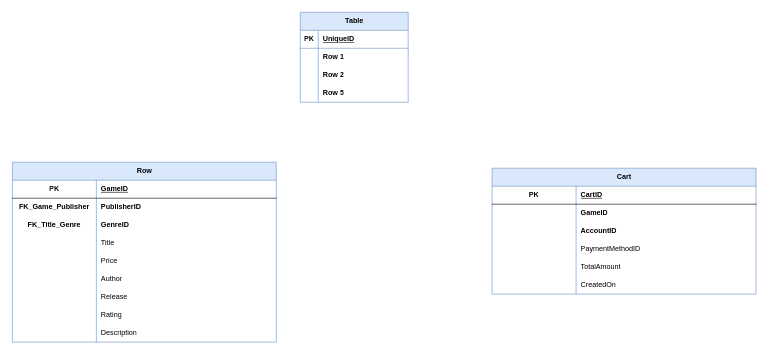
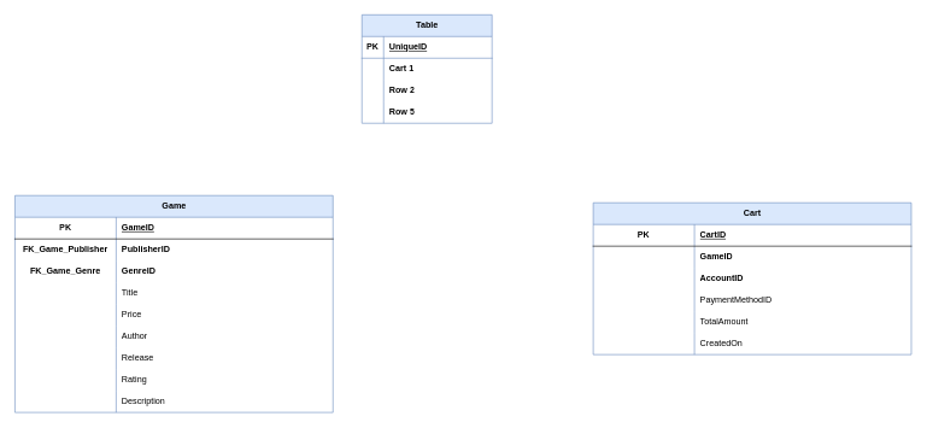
  <mxCell id="0" />
  <mxCell id="1" parent="0" />
- <mxCell id="2" value="Row" style="shape=table;startSize=30;container=1;collapsible=1;childLayout=tableLayout;fixedRows=1;rowLines=0;fontStyle=1;align=center;resizeLast=1;html=1;fillColor=#dae8fc;strokeColor=#6c8ebf;" vertex="1" parent="1"><mxGeometry x="20" y="270" width="440" height="300" as="geometry" /></mxCell>
+ <mxCell id="2" value="Game" style="shape=table;startSize=30;container=1;collapsible=1;childLayout=tableLayout;fixedRows=1;rowLines=0;fontStyle=1;align=center;resizeLast=1;html=1;fillColor=#dae8fc;strokeColor=#6c8ebf;" vertex="1" parent="1"><mxGeometry x="20" y="270" width="440" height="300" as="geometry" /></mxCell>
  <mxCell id="3" value="" style="shape=tableRow;horizontal=0;startSize=0;swimlaneHead=0;swimlaneBody=0;fillColor=none;collapsible=0;dropTarget=0;points=[[0,0.5],[1,0.5]];portConstraint=eastwest;top=0;left=0;right=0;bottom=1;" vertex="1" parent="2"><mxGeometry y="30" width="440" height="30" as="geometry" /></mxCell>
  <mxCell id="4" value="PK" style="shape=partialRectangle;connectable=0;fillColor=none;top=0;left=0;bottom=0;right=0;fontStyle=1;overflow=hidden;whiteSpace=wrap;html=1;" vertex="1" parent="3"><mxGeometry width="140" height="30" as="geometry"><mxRectangle width="140" height="30" as="alternateBounds" /></mxGeometry></mxCell>
  <mxCell id="5" value="GameID" style="shape=partialRectangle;connectable=0;fillColor=none;top=0;left=0;bottom=0;right=0;align=left;spacingLeft=6;fontStyle=5;overflow=hidden;whiteSpace=wrap;html=1;" vertex="1" parent="3"><mxGeometry x="140" width="300" height="30" as="geometry"><mxRectangle width="300" height="30" as="alternateBounds" /></mxGeometry></mxCell>
  <mxCell id="6" value="" style="shape=tableRow;horizontal=0;startSize=0;swimlaneHead=0;swimlaneBody=0;fillColor=none;collapsible=0;dropTarget=0;points=[[0,0.5],[1,0.5]];portConstraint=eastwest;top=0;left=0;right=0;bottom=0;" vertex="1" parent="2"><mxGeometry y="60" width="440" height="30" as="geometry" /></mxCell>
  <mxCell id="7" value="FK_Game_Publisher" style="shape=partialRectangle;connectable=0;fillColor=none;top=0;left=0;bottom=0;right=0;editable=1;overflow=hidden;whiteSpace=wrap;html=1;fontStyle=1" vertex="1" parent="6"><mxGeometry width="140" height="30" as="geometry"><mxRectangle width="140" height="30" as="alternateBounds" /></mxGeometry></mxCell>
  <mxCell id="8" value="&lt;b&gt;PublisherID&lt;/b&gt;" style="shape=partialRectangle;connectable=0;fillColor=none;top=0;left=0;bottom=0;right=0;align=left;spacingLeft=6;overflow=hidden;whiteSpace=wrap;html=1;" vertex="1" parent="6"><mxGeometry x="140" width="300" height="30" as="geometry"><mxRectangle width="300" height="30" as="alternateBounds" /></mxGeometry></mxCell>
  <mxCell id="9" value="" style="shape=tableRow;horizontal=0;startSize=0;swimlaneHead=0;swimlaneBody=0;fillColor=none;collapsible=0;dropTarget=0;points=[[0,0.5],[1,0.5]];portConstraint=eastwest;top=0;left=0;right=0;bottom=0;" vertex="1" parent="2"><mxGeometry y="90" width="440" height="30" as="geometry" /></mxCell>
- <mxCell id="10" value="FK_Title_Genre" style="shape=partialRectangle;connectable=0;fillColor=none;top=0;left=0;bottom=0;right=0;editable=1;overflow=hidden;whiteSpace=wrap;html=1;fontStyle=1" vertex="1" parent="9"><mxGeometry width="140" height="30" as="geometry"><mxRectangle width="140" height="30" as="alternateBounds" /></mxGeometry></mxCell>
+ <mxCell id="10" value="FK_Game_Genre" style="shape=partialRectangle;connectable=0;fillColor=none;top=0;left=0;bottom=0;right=0;editable=1;overflow=hidden;whiteSpace=wrap;html=1;fontStyle=1" vertex="1" parent="9"><mxGeometry width="140" height="30" as="geometry"><mxRectangle width="140" height="30" as="alternateBounds" /></mxGeometry></mxCell>
  <mxCell id="11" value="&lt;b&gt;GenreID&lt;/b&gt;" style="shape=partialRectangle;connectable=0;fillColor=none;top=0;left=0;bottom=0;right=0;align=left;spacingLeft=6;overflow=hidden;whiteSpace=wrap;html=1;" vertex="1" parent="9"><mxGeometry x="140" width="300" height="30" as="geometry"><mxRectangle width="300" height="30" as="alternateBounds" /></mxGeometry></mxCell>
  <mxCell id="12" value="" style="shape=tableRow;horizontal=0;startSize=0;swimlaneHead=0;swimlaneBody=0;fillColor=none;collapsible=0;dropTarget=0;points=[[0,0.5],[1,0.5]];portConstraint=eastwest;top=0;left=0;right=0;bottom=0;" vertex="1" parent="2"><mxGeometry y="120" width="440" height="30" as="geometry" /></mxCell>
  <mxCell id="13" value="" style="shape=partialRectangle;connectable=0;fillColor=none;top=0;left=0;bottom=0;right=0;editable=1;overflow=hidden;whiteSpace=wrap;html=1;" vertex="1" parent="12"><mxGeometry width="140" height="30" as="geometry"><mxRectangle width="140" height="30" as="alternateBounds" /></mxGeometry></mxCell>
  <mxCell id="14" value="Title" style="shape=partialRectangle;connectable=0;fillColor=none;top=0;left=0;bottom=0;right=0;align=left;spacingLeft=6;overflow=hidden;whiteSpace=wrap;html=1;" vertex="1" parent="12"><mxGeometry x="140" width="300" height="30" as="geometry"><mxRectangle width="300" height="30" as="alternateBounds" /></mxGeometry></mxCell>
  <mxCell id="15" style="shape=tableRow;horizontal=0;startSize=0;swimlaneHead=0;swimlaneBody=0;fillColor=none;collapsible=0;dropTarget=0;points=[[0,0.5],[1,0.5]];portConstraint=eastwest;top=0;left=0;right=0;bottom=0;" vertex="1" parent="2"><mxGeometry y="150" width="440" height="30" as="geometry" /></mxCell>
  <mxCell id="16" style="shape=partialRectangle;connectable=0;fillColor=none;top=0;left=0;bottom=0;right=0;editable=1;overflow=hidden;whiteSpace=wrap;html=1;" vertex="1" parent="15"><mxGeometry width="140" height="30" as="geometry"><mxRectangle width="140" height="30" as="alternateBounds" /></mxGeometry></mxCell>
  <mxCell id="17" value="Price" style="shape=partialRectangle;connectable=0;fillColor=none;top=0;left=0;bottom=0;right=0;align=left;spacingLeft=6;overflow=hidden;whiteSpace=wrap;html=1;" vertex="1" parent="15"><mxGeometry x="140" width="300" height="30" as="geometry"><mxRectangle width="300" height="30" as="alternateBounds" /></mxGeometry></mxCell>
  <mxCell id="18" style="shape=tableRow;horizontal=0;startSize=0;swimlaneHead=0;swimlaneBody=0;fillColor=none;collapsible=0;dropTarget=0;points=[[0,0.5],[1,0.5]];portConstraint=eastwest;top=0;left=0;right=0;bottom=0;" vertex="1" parent="2"><mxGeometry y="180" width="440" height="30" as="geometry" /></mxCell>
  <mxCell id="19" style="shape=partialRectangle;connectable=0;fillColor=none;top=0;left=0;bottom=0;right=0;editable=1;overflow=hidden;whiteSpace=wrap;html=1;" vertex="1" parent="18"><mxGeometry width="140" height="30" as="geometry"><mxRectangle width="140" height="30" as="alternateBounds" /></mxGeometry></mxCell>
  <mxCell id="20" value="Author" style="shape=partialRectangle;connectable=0;fillColor=none;top=0;left=0;bottom=0;right=0;align=left;spacingLeft=6;overflow=hidden;whiteSpace=wrap;html=1;" vertex="1" parent="18"><mxGeometry x="140" width="300" height="30" as="geometry"><mxRectangle width="300" height="30" as="alternateBounds" /></mxGeometry></mxCell>
  <mxCell id="21" style="shape=tableRow;horizontal=0;startSize=0;swimlaneHead=0;swimlaneBody=0;fillColor=none;collapsible=0;dropTarget=0;points=[[0,0.5],[1,0.5]];portConstraint=eastwest;top=0;left=0;right=0;bottom=0;" vertex="1" parent="2"><mxGeometry y="210" width="440" height="30" as="geometry" /></mxCell>
  <mxCell id="22" style="shape=partialRectangle;connectable=0;fillColor=none;top=0;left=0;bottom=0;right=0;editable=1;overflow=hidden;whiteSpace=wrap;html=1;" vertex="1" parent="21"><mxGeometry width="140" height="30" as="geometry"><mxRectangle width="140" height="30" as="alternateBounds" /></mxGeometry></mxCell>
  <mxCell id="23" value="Release" style="shape=partialRectangle;connectable=0;fillColor=none;top=0;left=0;bottom=0;right=0;align=left;spacingLeft=6;overflow=hidden;whiteSpace=wrap;html=1;" vertex="1" parent="21"><mxGeometry x="140" width="300" height="30" as="geometry"><mxRectangle width="300" height="30" as="alternateBounds" /></mxGeometry></mxCell>
  <mxCell id="24" style="shape=tableRow;horizontal=0;startSize=0;swimlaneHead=0;swimlaneBody=0;fillColor=none;collapsible=0;dropTarget=0;points=[[0,0.5],[1,0.5]];portConstraint=eastwest;top=0;left=0;right=0;bottom=0;" vertex="1" parent="2"><mxGeometry y="240" width="440" height="30" as="geometry" /></mxCell>
  <mxCell id="25" style="shape=partialRectangle;connectable=0;fillColor=none;top=0;left=0;bottom=0;right=0;editable=1;overflow=hidden;whiteSpace=wrap;html=1;" vertex="1" parent="24"><mxGeometry width="140" height="30" as="geometry"><mxRectangle width="140" height="30" as="alternateBounds" /></mxGeometry></mxCell>
  <mxCell id="26" value="Rating" style="shape=partialRectangle;connectable=0;fillColor=none;top=0;left=0;bottom=0;right=0;align=left;spacingLeft=6;overflow=hidden;whiteSpace=wrap;html=1;" vertex="1" parent="24"><mxGeometry x="140" width="300" height="30" as="geometry"><mxRectangle width="300" height="30" as="alternateBounds" /></mxGeometry></mxCell>
  <mxCell id="27" style="shape=tableRow;horizontal=0;startSize=0;swimlaneHead=0;swimlaneBody=0;fillColor=none;collapsible=0;dropTarget=0;points=[[0,0.5],[1,0.5]];portConstraint=eastwest;top=0;left=0;right=0;bottom=0;" vertex="1" parent="2"><mxGeometry y="270" width="440" height="30" as="geometry" /></mxCell>
  <mxCell id="28" style="shape=partialRectangle;connectable=0;fillColor=none;top=0;left=0;bottom=0;right=0;editable=1;overflow=hidden;whiteSpace=wrap;html=1;" vertex="1" parent="27"><mxGeometry width="140" height="30" as="geometry"><mxRectangle width="140" height="30" as="alternateBounds" /></mxGeometry></mxCell>
  <mxCell id="29" value="Description" style="shape=partialRectangle;connectable=0;fillColor=none;top=0;left=0;bottom=0;right=0;align=left;spacingLeft=6;overflow=hidden;whiteSpace=wrap;html=1;" vertex="1" parent="27"><mxGeometry x="140" width="300" height="30" as="geometry"><mxRectangle width="300" height="30" as="alternateBounds" /></mxGeometry></mxCell>
  <mxCell id="30" value="Cart" style="shape=table;startSize=30;container=1;collapsible=1;childLayout=tableLayout;fixedRows=1;rowLines=0;fontStyle=1;align=center;resizeLast=1;html=1;fillColor=#dae8fc;strokeColor=#6c8ebf;" vertex="1" parent="1"><mxGeometry x="820" y="280" width="440" height="210" as="geometry" /></mxCell>
  <mxCell id="31" value="" style="shape=tableRow;horizontal=0;startSize=0;swimlaneHead=0;swimlaneBody=0;fillColor=none;collapsible=0;dropTarget=0;points=[[0,0.5],[1,0.5]];portConstraint=eastwest;top=0;left=0;right=0;bottom=1;" vertex="1" parent="30"><mxGeometry y="30" width="440" height="30" as="geometry" /></mxCell>
  <mxCell id="32" value="PK" style="shape=partialRectangle;connectable=0;fillColor=none;top=0;left=0;bottom=0;right=0;fontStyle=1;overflow=hidden;whiteSpace=wrap;html=1;" vertex="1" parent="31"><mxGeometry width="140" height="30" as="geometry"><mxRectangle width="140" height="30" as="alternateBounds" /></mxGeometry></mxCell>
  <mxCell id="33" value="CartID" style="shape=partialRectangle;connectable=0;fillColor=none;top=0;left=0;bottom=0;right=0;align=left;spacingLeft=6;fontStyle=5;overflow=hidden;whiteSpace=wrap;html=1;" vertex="1" parent="31"><mxGeometry x="140" width="300" height="30" as="geometry"><mxRectangle width="300" height="30" as="alternateBounds" /></mxGeometry></mxCell>
  <mxCell id="34" value="" style="shape=tableRow;horizontal=0;startSize=0;swimlaneHead=0;swimlaneBody=0;fillColor=none;collapsible=0;dropTarget=0;points=[[0,0.5],[1,0.5]];portConstraint=eastwest;top=0;left=0;right=0;bottom=0;" vertex="1" parent="30"><mxGeometry y="60" width="440" height="30" as="geometry" /></mxCell>
  <mxCell id="35" value="" style="shape=partialRectangle;connectable=0;fillColor=none;top=0;left=0;bottom=0;right=0;editable=1;overflow=hidden;whiteSpace=wrap;html=1;fontStyle=1" vertex="1" parent="34"><mxGeometry width="140" height="30" as="geometry"><mxRectangle width="140" height="30" as="alternateBounds" /></mxGeometry></mxCell>
  <mxCell id="36" value="&lt;b&gt;GameID&lt;/b&gt;" style="shape=partialRectangle;connectable=0;fillColor=none;top=0;left=0;bottom=0;right=0;align=left;spacingLeft=6;overflow=hidden;whiteSpace=wrap;html=1;" vertex="1" parent="34"><mxGeometry x="140" width="300" height="30" as="geometry"><mxRectangle width="300" height="30" as="alternateBounds" /></mxGeometry></mxCell>
  <mxCell id="37" value="" style="shape=tableRow;horizontal=0;startSize=0;swimlaneHead=0;swimlaneBody=0;fillColor=none;collapsible=0;dropTarget=0;points=[[0,0.5],[1,0.5]];portConstraint=eastwest;top=0;left=0;right=0;bottom=0;" vertex="1" parent="30"><mxGeometry y="90" width="440" height="30" as="geometry" /></mxCell>
  <mxCell id="38" value="" style="shape=partialRectangle;connectable=0;fillColor=none;top=0;left=0;bottom=0;right=0;editable=1;overflow=hidden;whiteSpace=wrap;html=1;fontStyle=1" vertex="1" parent="37"><mxGeometry width="140" height="30" as="geometry"><mxRectangle width="140" height="30" as="alternateBounds" /></mxGeometry></mxCell>
  <mxCell id="39" value="&lt;b&gt;AccountID&lt;/b&gt;" style="shape=partialRectangle;connectable=0;fillColor=none;top=0;left=0;bottom=0;right=0;align=left;spacingLeft=6;overflow=hidden;whiteSpace=wrap;html=1;" vertex="1" parent="37"><mxGeometry x="140" width="300" height="30" as="geometry"><mxRectangle width="300" height="30" as="alternateBounds" /></mxGeometry></mxCell>
  <mxCell id="40" value="" style="shape=tableRow;horizontal=0;startSize=0;swimlaneHead=0;swimlaneBody=0;fillColor=none;collapsible=0;dropTarget=0;points=[[0,0.5],[1,0.5]];portConstraint=eastwest;top=0;left=0;right=0;bottom=0;" vertex="1" parent="30"><mxGeometry y="120" width="440" height="30" as="geometry" /></mxCell>
  <mxCell id="41" value="" style="shape=partialRectangle;connectable=0;fillColor=none;top=0;left=0;bottom=0;right=0;editable=1;overflow=hidden;whiteSpace=wrap;html=1;" vertex="1" parent="40"><mxGeometry width="140" height="30" as="geometry"><mxRectangle width="140" height="30" as="alternateBounds" /></mxGeometry></mxCell>
  <mxCell id="42" value="PaymentMethodID" style="shape=partialRectangle;connectable=0;fillColor=none;top=0;left=0;bottom=0;right=0;align=left;spacingLeft=6;overflow=hidden;whiteSpace=wrap;html=1;" vertex="1" parent="40"><mxGeometry x="140" width="300" height="30" as="geometry"><mxRectangle width="300" height="30" as="alternateBounds" /></mxGeometry></mxCell>
  <mxCell id="43" style="shape=tableRow;horizontal=0;startSize=0;swimlaneHead=0;swimlaneBody=0;fillColor=none;collapsible=0;dropTarget=0;points=[[0,0.5],[1,0.5]];portConstraint=eastwest;top=0;left=0;right=0;bottom=0;" vertex="1" parent="30"><mxGeometry y="150" width="440" height="30" as="geometry" /></mxCell>
  <mxCell id="44" style="shape=partialRectangle;connectable=0;fillColor=none;top=0;left=0;bottom=0;right=0;editable=1;overflow=hidden;whiteSpace=wrap;html=1;" vertex="1" parent="43"><mxGeometry width="140" height="30" as="geometry"><mxRectangle width="140" height="30" as="alternateBounds" /></mxGeometry></mxCell>
  <mxCell id="45" value="TotalAmount" style="shape=partialRectangle;connectable=0;fillColor=none;top=0;left=0;bottom=0;right=0;align=left;spacingLeft=6;overflow=hidden;whiteSpace=wrap;html=1;" vertex="1" parent="43"><mxGeometry x="140" width="300" height="30" as="geometry"><mxRectangle width="300" height="30" as="alternateBounds" /></mxGeometry></mxCell>
  <mxCell id="46" style="shape=tableRow;horizontal=0;startSize=0;swimlaneHead=0;swimlaneBody=0;fillColor=none;collapsible=0;dropTarget=0;points=[[0,0.5],[1,0.5]];portConstraint=eastwest;top=0;left=0;right=0;bottom=0;" vertex="1" parent="30"><mxGeometry y="180" width="440" height="30" as="geometry" /></mxCell>
  <mxCell id="47" style="shape=partialRectangle;connectable=0;fillColor=none;top=0;left=0;bottom=0;right=0;editable=1;overflow=hidden;whiteSpace=wrap;html=1;" vertex="1" parent="46"><mxGeometry width="140" height="30" as="geometry"><mxRectangle width="140" height="30" as="alternateBounds" /></mxGeometry></mxCell>
  <mxCell id="48" value="CreatedOn" style="shape=partialRectangle;connectable=0;fillColor=none;top=0;left=0;bottom=0;right=0;align=left;spacingLeft=6;overflow=hidden;whiteSpace=wrap;html=1;" vertex="1" parent="46"><mxGeometry x="140" width="300" height="30" as="geometry"><mxRectangle width="300" height="30" as="alternateBounds" /></mxGeometry></mxCell>
  <mxCell id="49" value="Table" style="shape=table;startSize=30;container=1;collapsible=1;childLayout=tableLayout;fixedRows=1;rowLines=0;fontStyle=1;align=center;resizeLast=1;html=1;strokeColor=#6c8ebf;verticalAlign=middle;fontFamily=Helvetica;fontSize=12;fontColor=default;fillColor=#dae8fc;" vertex="1" parent="1"><mxGeometry x="500" y="20" width="180" height="150" as="geometry" /></mxCell>
  <mxCell id="50" value="" style="shape=tableRow;horizontal=0;startSize=0;swimlaneHead=0;swimlaneBody=0;fillColor=none;collapsible=0;dropTarget=0;points=[[0,0.5],[1,0.5]];portConstraint=eastwest;top=0;left=0;right=0;bottom=1;strokeColor=#6c8ebf;align=center;verticalAlign=middle;fontFamily=Helvetica;fontSize=12;fontColor=default;fontStyle=1;" vertex="1" parent="49"><mxGeometry y="30" width="180" height="30" as="geometry" /></mxCell>
  <mxCell id="51" value="PK" style="shape=partialRectangle;connectable=0;fillColor=none;top=0;left=0;bottom=0;right=0;fontStyle=1;overflow=hidden;whiteSpace=wrap;html=1;strokeColor=#6c8ebf;align=center;verticalAlign=middle;fontFamily=Helvetica;fontSize=12;fontColor=default;" vertex="1" parent="50"><mxGeometry width="30" height="30" as="geometry"><mxRectangle width="30" height="30" as="alternateBounds" /></mxGeometry></mxCell>
  <mxCell id="52" value="UniqueID" style="shape=partialRectangle;connectable=0;fillColor=none;top=0;left=0;bottom=0;right=0;align=left;spacingLeft=6;fontStyle=5;overflow=hidden;whiteSpace=wrap;html=1;strokeColor=#6c8ebf;verticalAlign=middle;fontFamily=Helvetica;fontSize=12;fontColor=default;" vertex="1" parent="50"><mxGeometry x="30" width="150" height="30" as="geometry"><mxRectangle width="150" height="30" as="alternateBounds" /></mxGeometry></mxCell>
  <mxCell id="53" value="" style="shape=tableRow;horizontal=0;startSize=0;swimlaneHead=0;swimlaneBody=0;fillColor=none;collapsible=0;dropTarget=0;points=[[0,0.5],[1,0.5]];portConstraint=eastwest;top=0;left=0;right=0;bottom=0;strokeColor=#6c8ebf;align=center;verticalAlign=middle;fontFamily=Helvetica;fontSize=12;fontColor=default;fontStyle=1;" vertex="1" parent="49"><mxGeometry y="60" width="180" height="30" as="geometry" /></mxCell>
  <mxCell id="54" value="" style="shape=partialRectangle;connectable=0;fillColor=none;top=0;left=0;bottom=0;right=0;editable=1;overflow=hidden;whiteSpace=wrap;html=1;strokeColor=#6c8ebf;align=center;verticalAlign=middle;fontFamily=Helvetica;fontSize=12;fontColor=default;fontStyle=1;" vertex="1" parent="53"><mxGeometry width="30" height="30" as="geometry"><mxRectangle width="30" height="30" as="alternateBounds" /></mxGeometry></mxCell>
- <mxCell id="55" value="Row 1" style="shape=partialRectangle;connectable=0;fillColor=none;top=0;left=0;bottom=0;right=0;align=left;spacingLeft=6;overflow=hidden;whiteSpace=wrap;html=1;strokeColor=#6c8ebf;verticalAlign=middle;fontFamily=Helvetica;fontSize=12;fontColor=default;fontStyle=1;" vertex="1" parent="53"><mxGeometry x="30" width="150" height="30" as="geometry"><mxRectangle width="150" height="30" as="alternateBounds" /></mxGeometry></mxCell>
+ <mxCell id="55" value="Cart 1" style="shape=partialRectangle;connectable=0;fillColor=none;top=0;left=0;bottom=0;right=0;align=left;spacingLeft=6;overflow=hidden;whiteSpace=wrap;html=1;strokeColor=#6c8ebf;verticalAlign=middle;fontFamily=Helvetica;fontSize=12;fontColor=default;fontStyle=1;" vertex="1" parent="53"><mxGeometry x="30" width="150" height="30" as="geometry"><mxRectangle width="150" height="30" as="alternateBounds" /></mxGeometry></mxCell>
  <mxCell id="56" value="" style="shape=tableRow;horizontal=0;startSize=0;swimlaneHead=0;swimlaneBody=0;fillColor=none;collapsible=0;dropTarget=0;points=[[0,0.5],[1,0.5]];portConstraint=eastwest;top=0;left=0;right=0;bottom=0;strokeColor=#6c8ebf;align=center;verticalAlign=middle;fontFamily=Helvetica;fontSize=12;fontColor=default;fontStyle=1;" vertex="1" parent="49"><mxGeometry y="90" width="180" height="30" as="geometry" /></mxCell>
  <mxCell id="57" value="" style="shape=partialRectangle;connectable=0;fillColor=none;top=0;left=0;bottom=0;right=0;editable=1;overflow=hidden;whiteSpace=wrap;html=1;strokeColor=#6c8ebf;align=center;verticalAlign=middle;fontFamily=Helvetica;fontSize=12;fontColor=default;fontStyle=1;" vertex="1" parent="56"><mxGeometry width="30" height="30" as="geometry"><mxRectangle width="30" height="30" as="alternateBounds" /></mxGeometry></mxCell>
  <mxCell id="58" value="Row 2" style="shape=partialRectangle;connectable=0;fillColor=none;top=0;left=0;bottom=0;right=0;align=left;spacingLeft=6;overflow=hidden;whiteSpace=wrap;html=1;strokeColor=#6c8ebf;verticalAlign=middle;fontFamily=Helvetica;fontSize=12;fontColor=default;fontStyle=1;" vertex="1" parent="56"><mxGeometry x="30" width="150" height="30" as="geometry"><mxRectangle width="150" height="30" as="alternateBounds" /></mxGeometry></mxCell>
  <mxCell id="59" value="" style="shape=tableRow;horizontal=0;startSize=0;swimlaneHead=0;swimlaneBody=0;fillColor=none;collapsible=0;dropTarget=0;points=[[0,0.5],[1,0.5]];portConstraint=eastwest;top=0;left=0;right=0;bottom=0;strokeColor=#6c8ebf;align=center;verticalAlign=middle;fontFamily=Helvetica;fontSize=12;fontColor=default;fontStyle=1;" vertex="1" parent="49"><mxGeometry y="120" width="180" height="30" as="geometry" /></mxCell>
  <mxCell id="60" value="" style="shape=partialRectangle;connectable=0;fillColor=none;top=0;left=0;bottom=0;right=0;editable=1;overflow=hidden;whiteSpace=wrap;html=1;strokeColor=#6c8ebf;align=center;verticalAlign=middle;fontFamily=Helvetica;fontSize=12;fontColor=default;fontStyle=1;" vertex="1" parent="59"><mxGeometry width="30" height="30" as="geometry"><mxRectangle width="30" height="30" as="alternateBounds" /></mxGeometry></mxCell>
  <mxCell id="61" value="Row 5" style="shape=partialRectangle;connectable=0;fillColor=none;top=0;left=0;bottom=0;right=0;align=left;spacingLeft=6;overflow=hidden;whiteSpace=wrap;html=1;strokeColor=#6c8ebf;verticalAlign=middle;fontFamily=Helvetica;fontSize=12;fontColor=default;fontStyle=1;" vertex="1" parent="59"><mxGeometry x="30" width="150" height="30" as="geometry"><mxRectangle width="150" height="30" as="alternateBounds" /></mxGeometry></mxCell>
